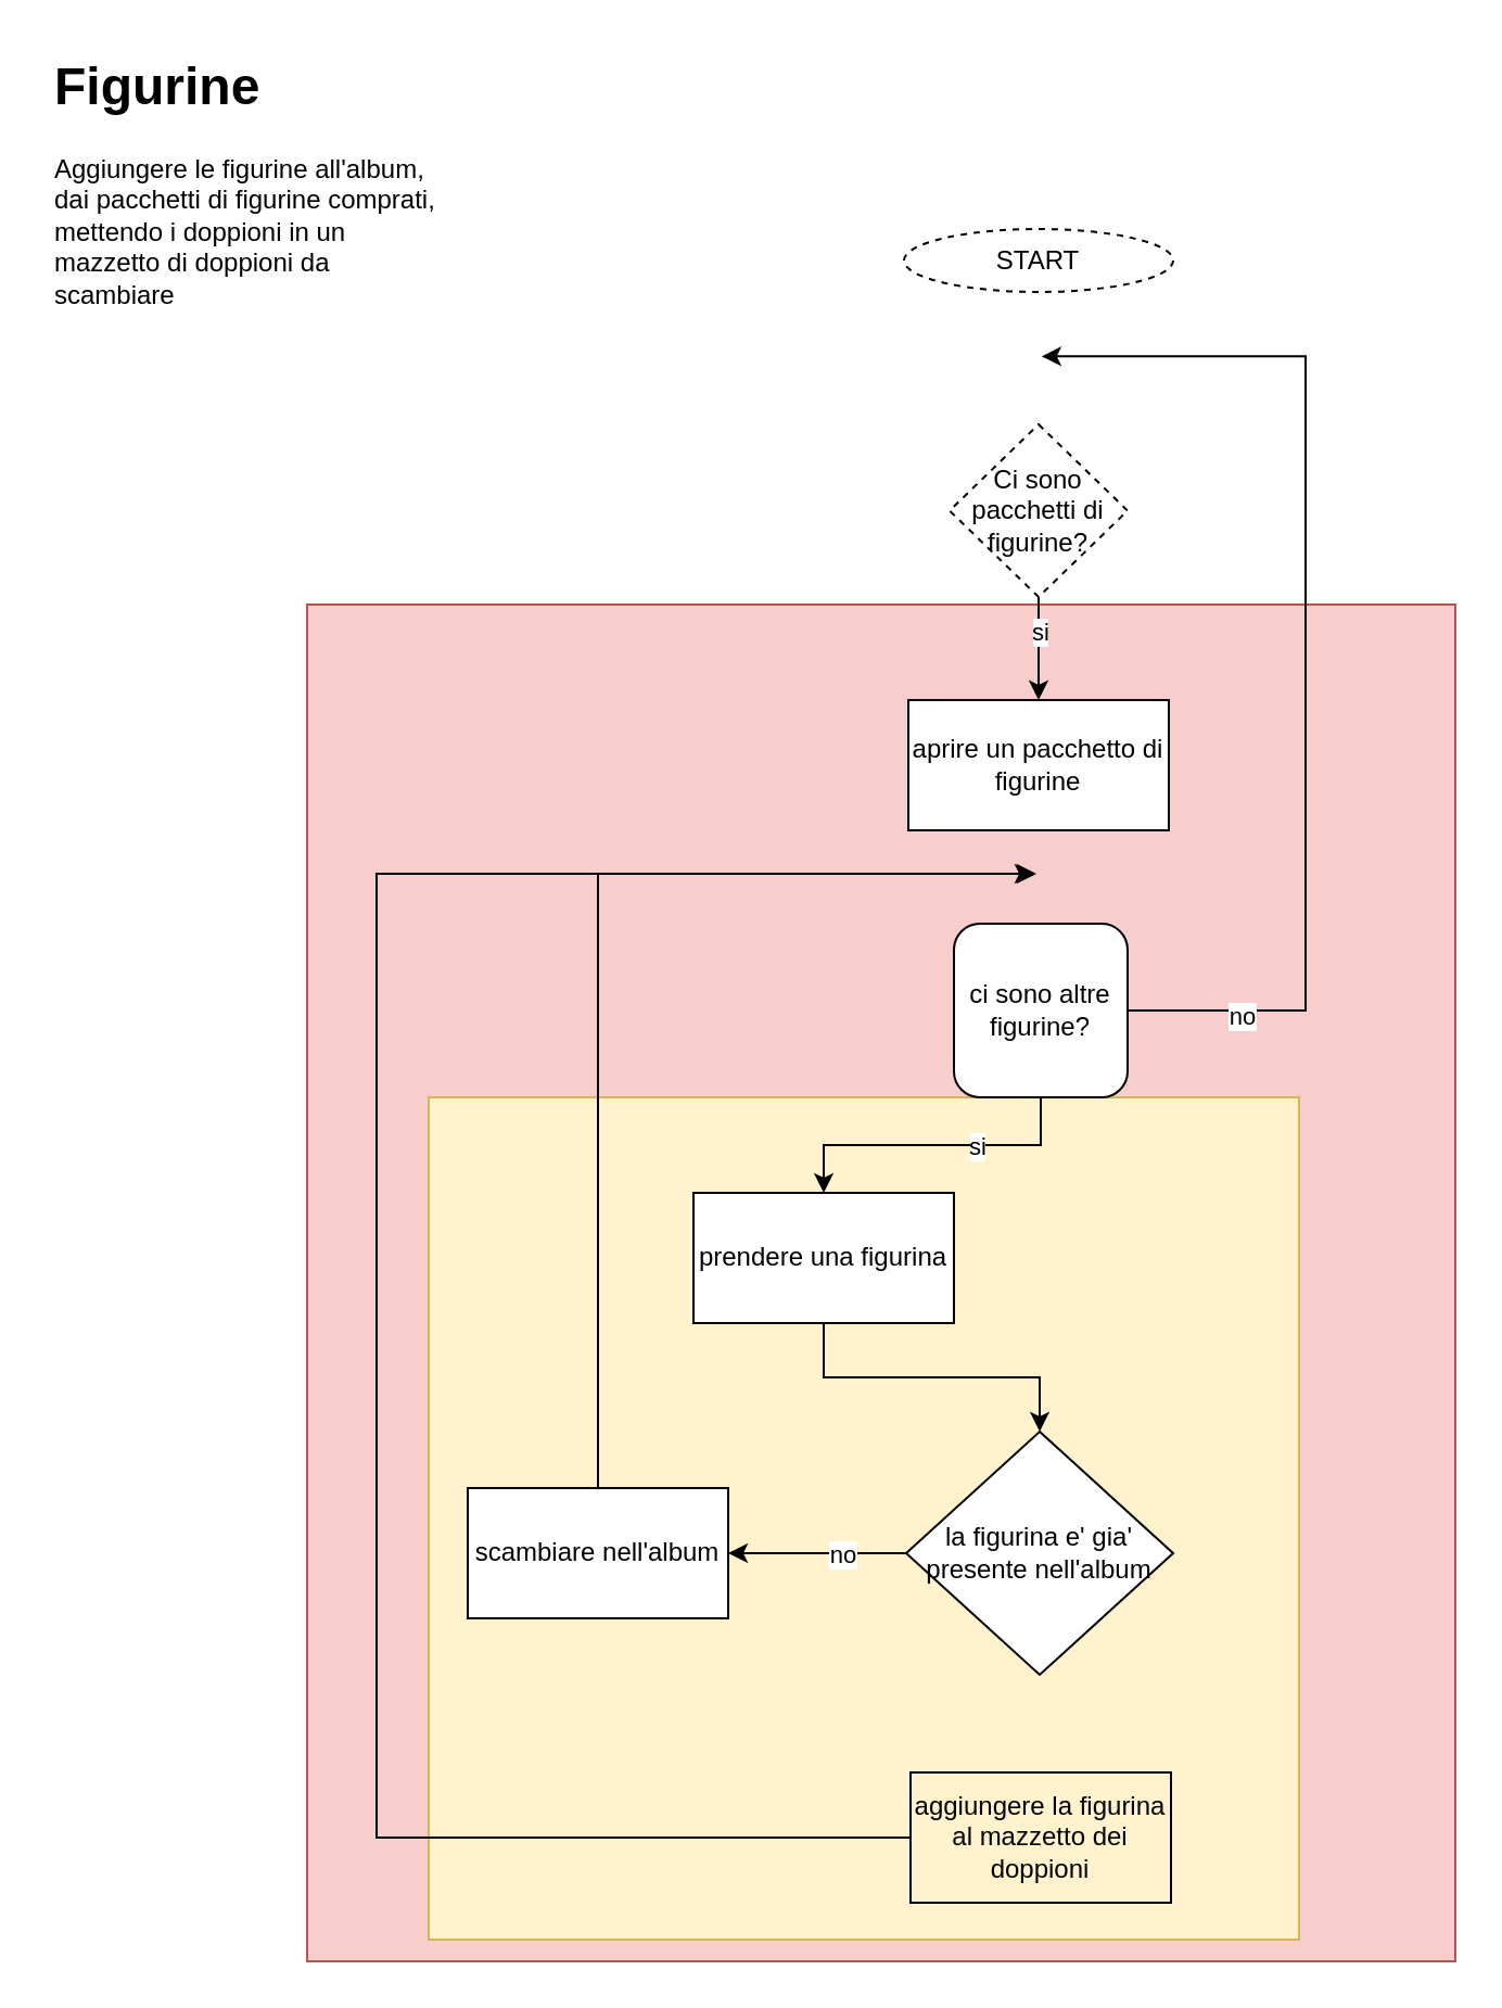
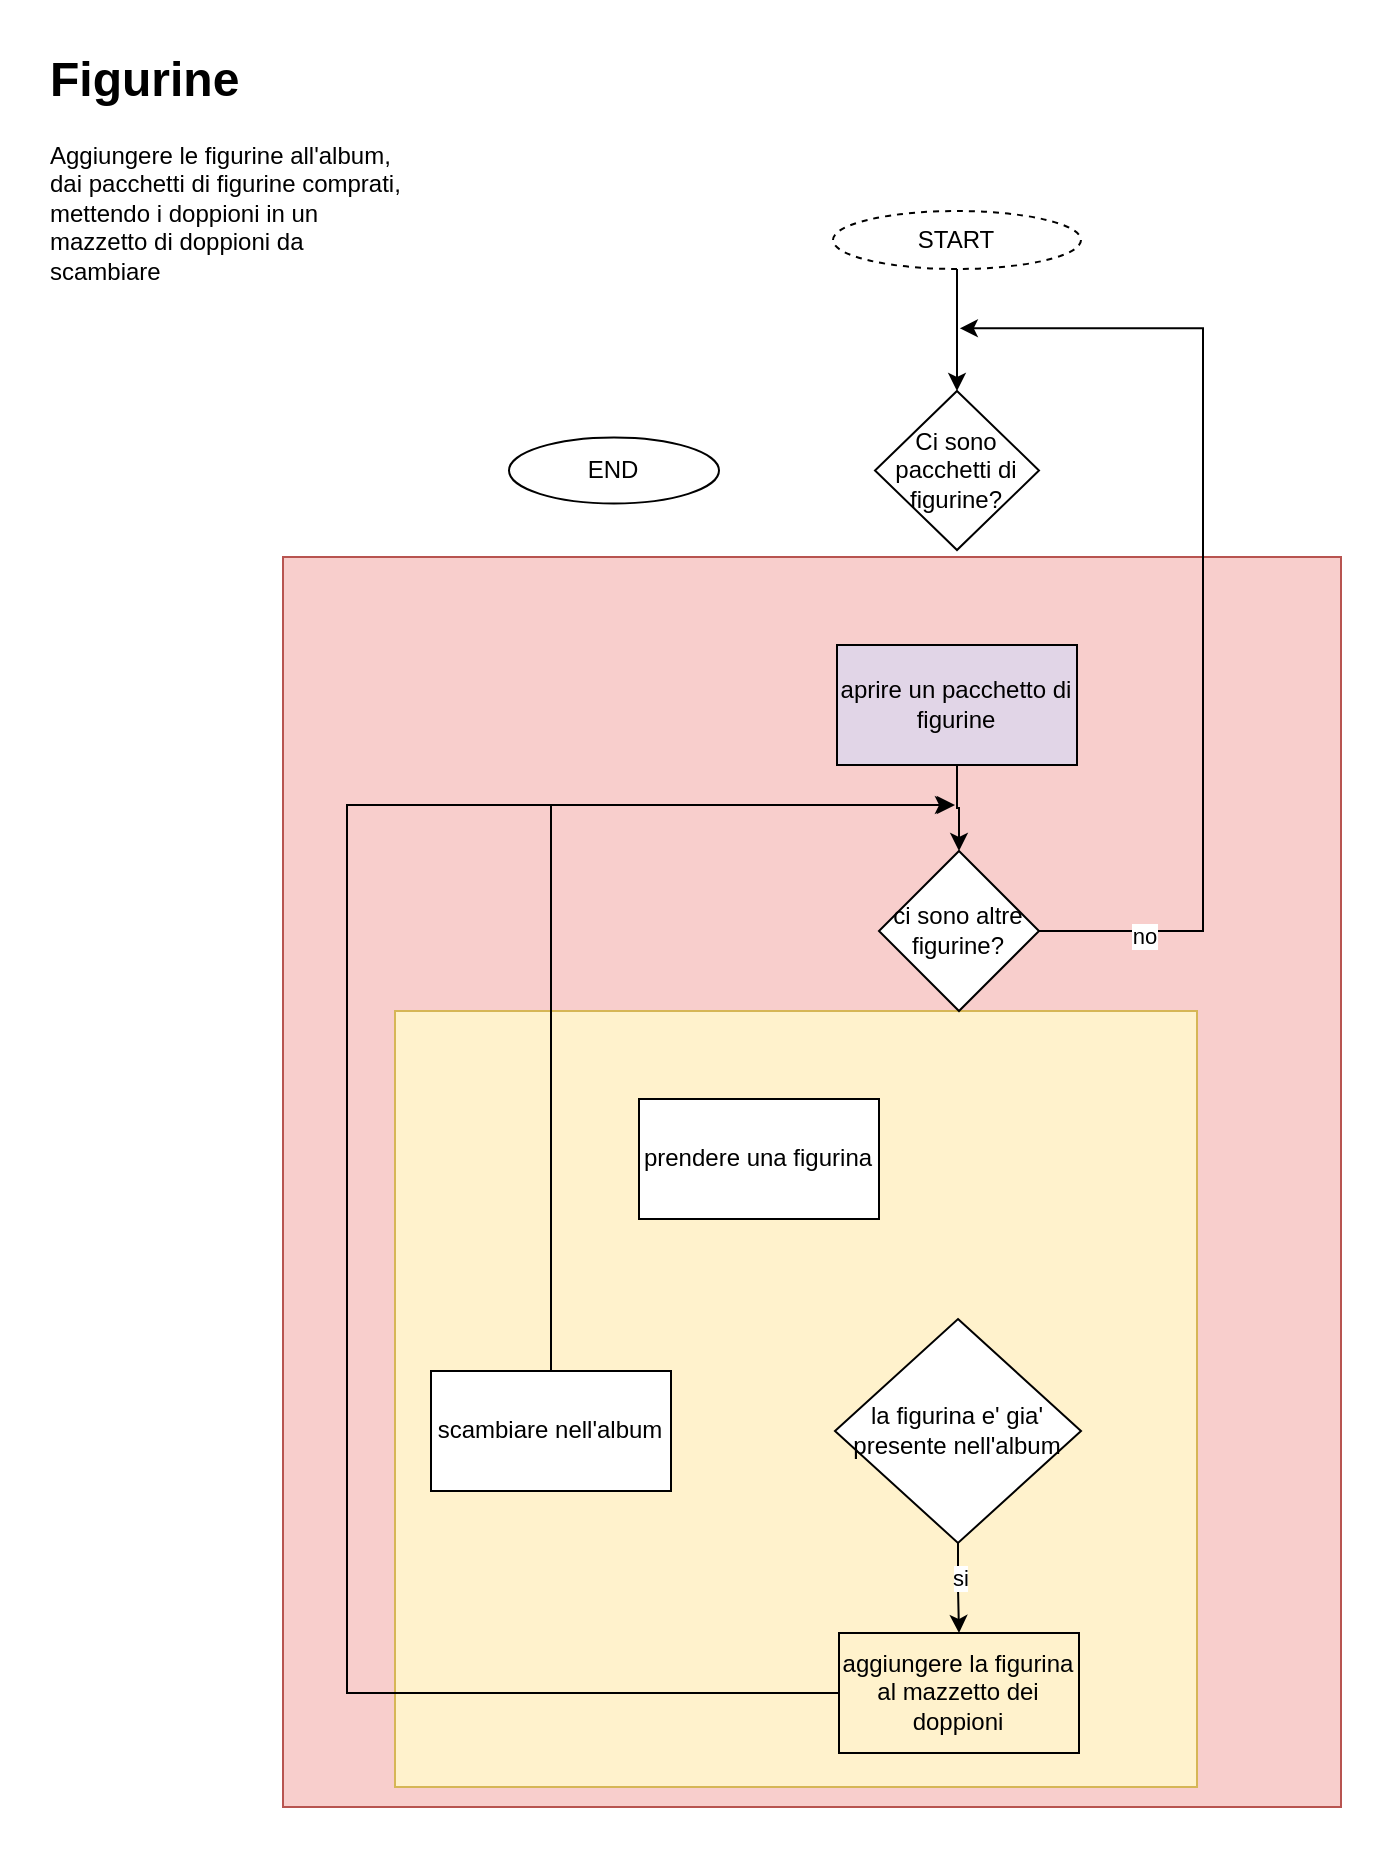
  <mxCell id="0" />
  <mxCell id="1" parent="0" />
  <mxCell id="2" value="" style="rounded=0;whiteSpace=wrap;html=1;fillColor=#f8cecc;strokeColor=#b85450;" vertex="1" parent="1"><mxGeometry x="141" y="278" width="529" height="625" as="geometry" /></mxCell>
  <mxCell id="3" value="" style="rounded=0;whiteSpace=wrap;html=1;fillColor=#fff2cc;strokeColor=#d6b656;" vertex="1" parent="1"><mxGeometry x="197" y="505" width="401" height="388" as="geometry" /></mxCell>
  <mxCell id="4" value="&lt;h1&gt;Figurine&lt;/h1&gt;&lt;p&gt;Aggiungere le figurine all'album, dai pacchetti di figurine comprati, mettendo i doppioni in un mazzetto di doppioni da scambiare&lt;/p&gt;" style="text;html=1;strokeColor=none;fillColor=none;spacing=5;spacingTop=-20;whiteSpace=wrap;overflow=hidden;rounded=0;" vertex="1" parent="1"><mxGeometry x="20" y="20" width="190" height="120" as="geometry" /></mxCell>
+ <mxCell id="5" value="" style="edgeStyle=orthogonalEdgeStyle;rounded=0;orthogonalLoop=1;jettySize=auto;html=1;" edge="1" parent="1" source="6" target="9"><mxGeometry relative="1" as="geometry" /></mxCell>
  <mxCell id="6" value="START" style="ellipse;whiteSpace=wrap;html=1;dashed=1;" vertex="1" parent="1"><mxGeometry x="416" y="105" width="124" height="29" as="geometry" /></mxCell>
- <mxCell id="7" value="" style="edgeStyle=orthogonalEdgeStyle;rounded=0;orthogonalLoop=1;jettySize=auto;html=1;" edge="1" parent="1" source="9" target="13"><mxGeometry relative="1" as="geometry" /></mxCell>
- <mxCell id="8" value="si" style="edgeLabel;html=1;align=center;verticalAlign=middle;resizable=0;points=[];" vertex="1" connectable="0" parent="7"><mxGeometry x="-0.329" relative="1" as="geometry"><mxPoint as="offset" /></mxGeometry></mxCell>
- <mxCell id="9" value="Ci sono pacchetti di figurine?" style="rhombus;whiteSpace=wrap;html=1;dashed=1;" vertex="1" parent="1"><mxGeometry x="437" y="195" width="82" height="79.5" as="geometry" /></mxCell>
- <mxCell id="10" value="" style="edgeStyle=orthogonalEdgeStyle;rounded=0;orthogonalLoop=1;jettySize=auto;html=1;startArrow=none;" edge="1" parent="1" source="28" target="16"><mxGeometry relative="1" as="geometry" /></mxCell>
- <mxCell id="11" value="si" style="edgeLabel;html=1;align=center;verticalAlign=middle;resizable=0;points=[];" vertex="1" connectable="0" parent="10"><mxGeometry x="-0.281" relative="1" as="geometry"><mxPoint as="offset" /></mxGeometry></mxCell>
- <mxCell id="13" value="aprire un pacchetto di figurine" style="whiteSpace=wrap;html=1;" vertex="1" parent="1"><mxGeometry x="418" y="322" width="120" height="60" as="geometry" /></mxCell>
- <mxCell id="15" value="" style="edgeStyle=orthogonalEdgeStyle;rounded=0;orthogonalLoop=1;jettySize=auto;html=1;" edge="1" parent="1" source="16" target="21"><mxGeometry relative="1" as="geometry" /></mxCell>
+ <mxCell id="9" value="Ci sono pacchetti di figurine?" style="rhombus;whiteSpace=wrap;html=1;" vertex="1" parent="1"><mxGeometry x="437" y="195" width="82" height="79.5" as="geometry" /></mxCell>
+ <mxCell id="12" value="" style="edgeStyle=orthogonalEdgeStyle;rounded=0;orthogonalLoop=1;jettySize=auto;html=1;" edge="1" parent="1" source="13" target="28"><mxGeometry relative="1" as="geometry" /></mxCell>
+ <mxCell id="13" value="aprire un pacchetto di figurine" style="whiteSpace=wrap;html=1;fillColor=#e1d5e7;" vertex="1" parent="1"><mxGeometry x="418" y="322" width="120" height="60" as="geometry" /></mxCell>
+ <mxCell id="14" value="END" style="ellipse;whiteSpace=wrap;html=1;" vertex="1" parent="1"><mxGeometry x="254" y="218.25" width="105" height="33" as="geometry" /></mxCell>
  <mxCell id="16" value="prendere una figurina" style="whiteSpace=wrap;html=1;" vertex="1" parent="1"><mxGeometry x="319" y="549" width="120" height="60" as="geometry" /></mxCell>
- <mxCell id="17" value="" style="edgeStyle=orthogonalEdgeStyle;rounded=0;orthogonalLoop=1;jettySize=auto;html=1;" edge="1" parent="1" source="21" target="23"><mxGeometry relative="1" as="geometry" /></mxCell>
- <mxCell id="18" value="no" style="edgeLabel;html=1;align=center;verticalAlign=middle;resizable=0;points=[];" vertex="1" connectable="0" parent="17"><mxGeometry x="-0.264" relative="1" as="geometry"><mxPoint as="offset" /></mxGeometry></mxCell>
+ <mxCell id="19" value="" style="edgeStyle=orthogonalEdgeStyle;rounded=0;orthogonalLoop=1;jettySize=auto;html=1;" edge="1" parent="1" source="21" target="25"><mxGeometry relative="1" as="geometry" /></mxCell>
+ <mxCell id="20" value="si" style="edgeLabel;html=1;align=center;verticalAlign=middle;resizable=0;points=[];" vertex="1" connectable="0" parent="19"><mxGeometry x="-0.234" y="1" relative="1" as="geometry"><mxPoint as="offset" /></mxGeometry></mxCell>
  <mxCell id="21" value="la figurina e' gia' presente nell'album" style="rhombus;whiteSpace=wrap;html=1;" vertex="1" parent="1"><mxGeometry x="417" y="659" width="123" height="112" as="geometry" /></mxCell>
  <mxCell id="22" style="edgeStyle=orthogonalEdgeStyle;rounded=0;orthogonalLoop=1;jettySize=auto;html=1;exitX=0.5;exitY=0;exitDx=0;exitDy=0;" edge="1" parent="1" source="23"><mxGeometry relative="1" as="geometry"><mxPoint x="476" y="402" as="targetPoint" /><Array as="points"><mxPoint x="275" y="402" /></Array></mxGeometry></mxCell>
  <mxCell id="23" value="scambiare nell'album" style="whiteSpace=wrap;html=1;" vertex="1" parent="1"><mxGeometry x="215" y="685" width="120" height="60" as="geometry" /></mxCell>
  <mxCell id="24" style="edgeStyle=orthogonalEdgeStyle;rounded=0;orthogonalLoop=1;jettySize=auto;html=1;exitX=1;exitY=0.5;exitDx=0;exitDy=0;" edge="1" parent="1" source="25"><mxGeometry relative="1" as="geometry"><mxPoint x="477" y="402" as="targetPoint" /><Array as="points"><mxPoint x="173" y="846" /><mxPoint x="173" y="402" /></Array></mxGeometry></mxCell>
  <mxCell id="25" value="aggiungere la figurina al mazzetto dei doppioni" style="whiteSpace=wrap;html=1;fillColor=#fff2cc;" vertex="1" parent="1"><mxGeometry x="419" y="816" width="120" height="60" as="geometry" /></mxCell>
  <mxCell id="26" style="edgeStyle=orthogonalEdgeStyle;rounded=0;orthogonalLoop=1;jettySize=auto;html=1;exitX=1;exitY=0.5;exitDx=0;exitDy=0;" edge="1" parent="1" source="28"><mxGeometry relative="1" as="geometry"><mxPoint x="479.412" y="163.647" as="targetPoint" /><Array as="points"><mxPoint x="601" y="465" /><mxPoint x="601" y="164" /></Array></mxGeometry></mxCell>
  <mxCell id="27" value="no" style="edgeLabel;html=1;align=center;verticalAlign=middle;resizable=0;points=[];" vertex="1" connectable="0" parent="26"><mxGeometry x="-0.795" y="-2" relative="1" as="geometry"><mxPoint as="offset" /></mxGeometry></mxCell>
- <mxCell id="28" value="ci sono altre figurine?" style="whiteSpace=wrap;html=1;rounded=1;" vertex="1" parent="1"><mxGeometry x="439" y="425" width="80" height="80" as="geometry" /></mxCell>
+ <mxCell id="28" value="ci sono altre figurine?" style="rhombus;whiteSpace=wrap;html=1;" vertex="1" parent="1"><mxGeometry x="439" y="425" width="80" height="80" as="geometry" /></mxCell>
